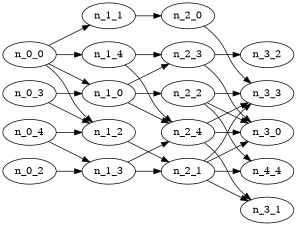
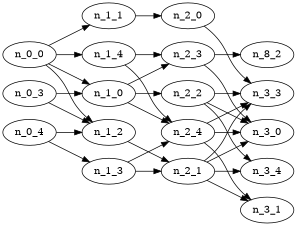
  digraph {
    rankdir=LR
    n_0_0
    n_1_0
    n_1_1
    n_1_2
    n_1_4
    n_2_2
    n_2_3
    n_2_4
    n_2_0
    n_2_1
    n_3_3
    n_3_0
-   n_3_4 [label=n_4_4]
-   n_3_2
+   n_3_4
+   n_3_2 [label=n_8_2]
    n_3_1
    n_0_3
    n_1_3
    n_0_4
-   n_0_2
    n_0_0 -> n_1_0
    n_0_0 -> n_1_1
    n_0_0 -> n_1_2
    n_0_0 -> n_1_4
    n_1_0 -> n_2_2
    n_1_0 -> n_2_3
    n_1_0 -> n_2_4
    n_1_1 -> n_2_0
    n_1_2 -> n_2_1
    n_1_4 -> n_2_3
    n_1_4 -> n_2_4
    n_2_2 -> n_3_3
    n_2_2 -> n_3_0
    n_2_2 -> n_3_4
    n_2_3 -> n_3_0
    n_2_3 -> n_3_2
    n_2_4 -> n_3_3
    n_2_4 -> n_3_0
    n_2_4 -> n_3_1
    n_2_0 -> n_3_3
    n_2_1 -> n_3_3
    n_2_1 -> n_3_0
    n_2_1 -> n_3_4
    n_2_1 -> n_3_1
    n_0_3 -> n_1_0
    n_0_3 -> n_1_2
    n_1_3 -> n_2_4
    n_1_3 -> n_2_1
    n_0_4 -> n_1_2
    n_0_4 -> n_1_3
-   n_0_2 -> n_1_3
  }
